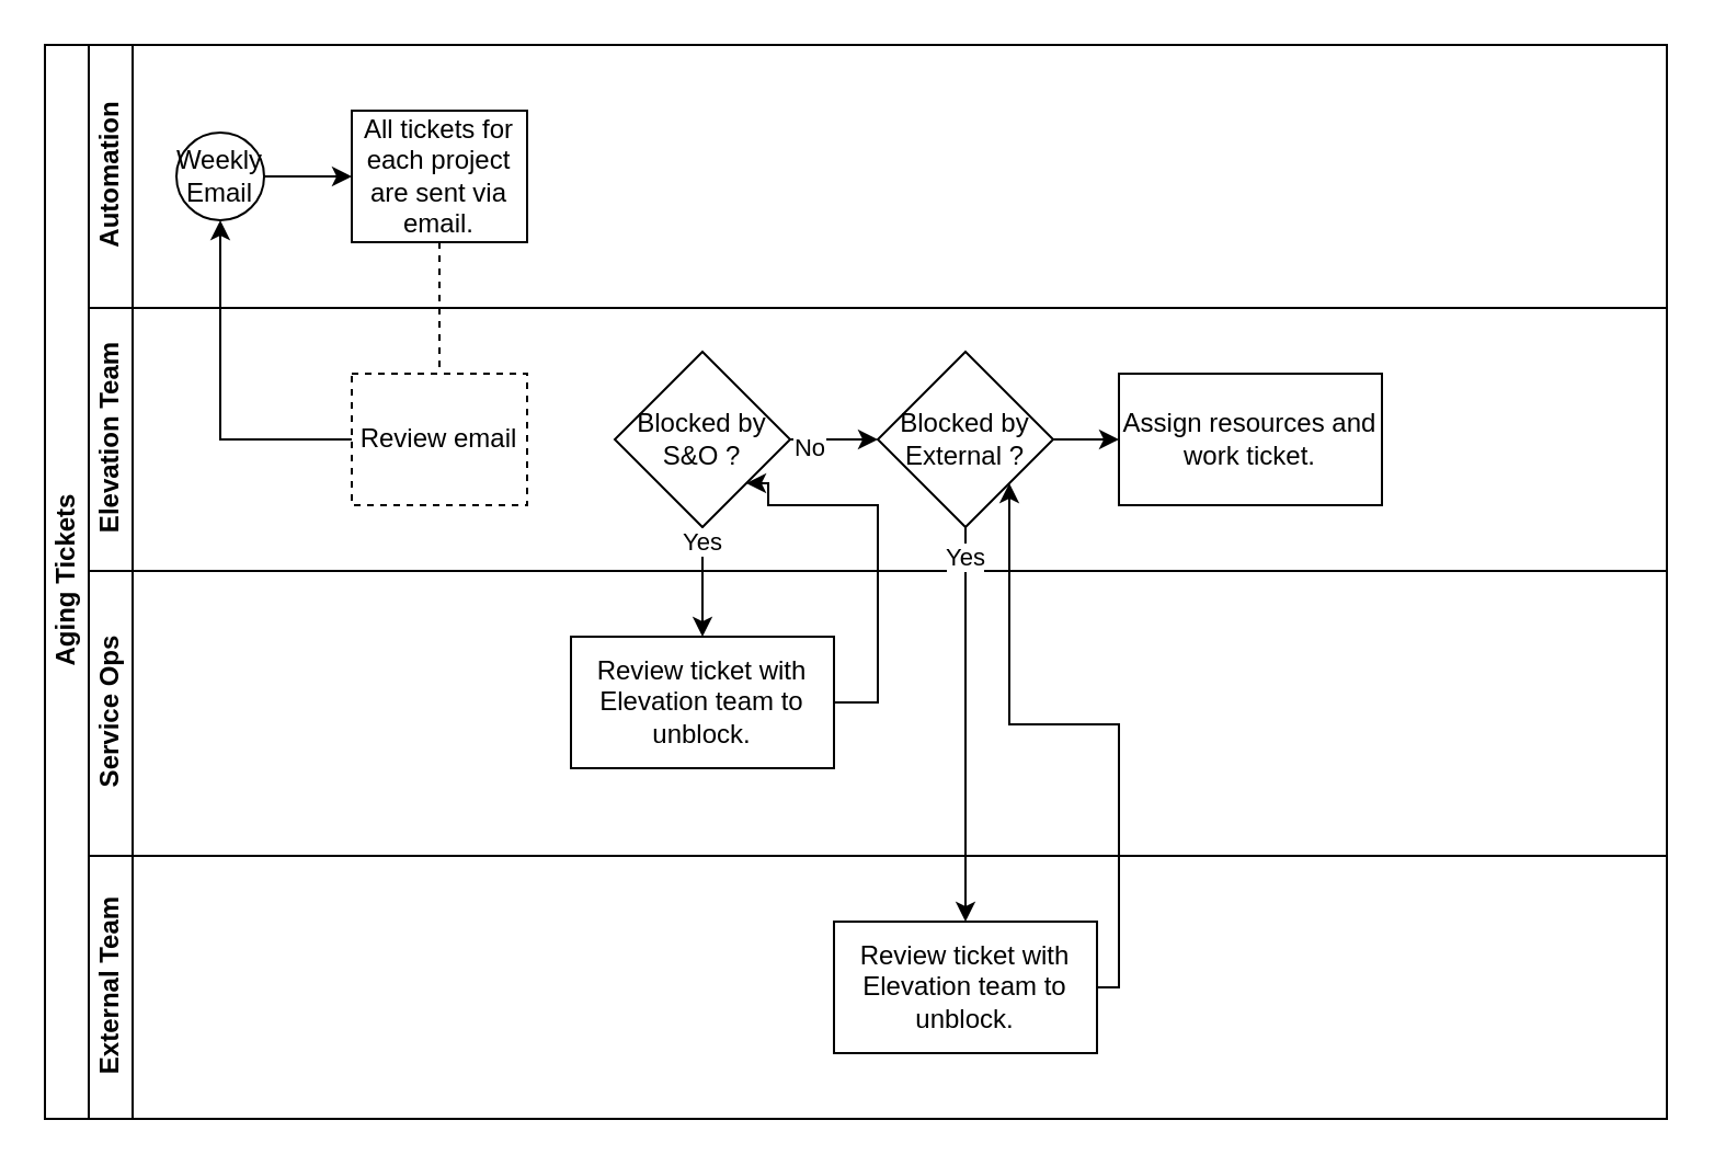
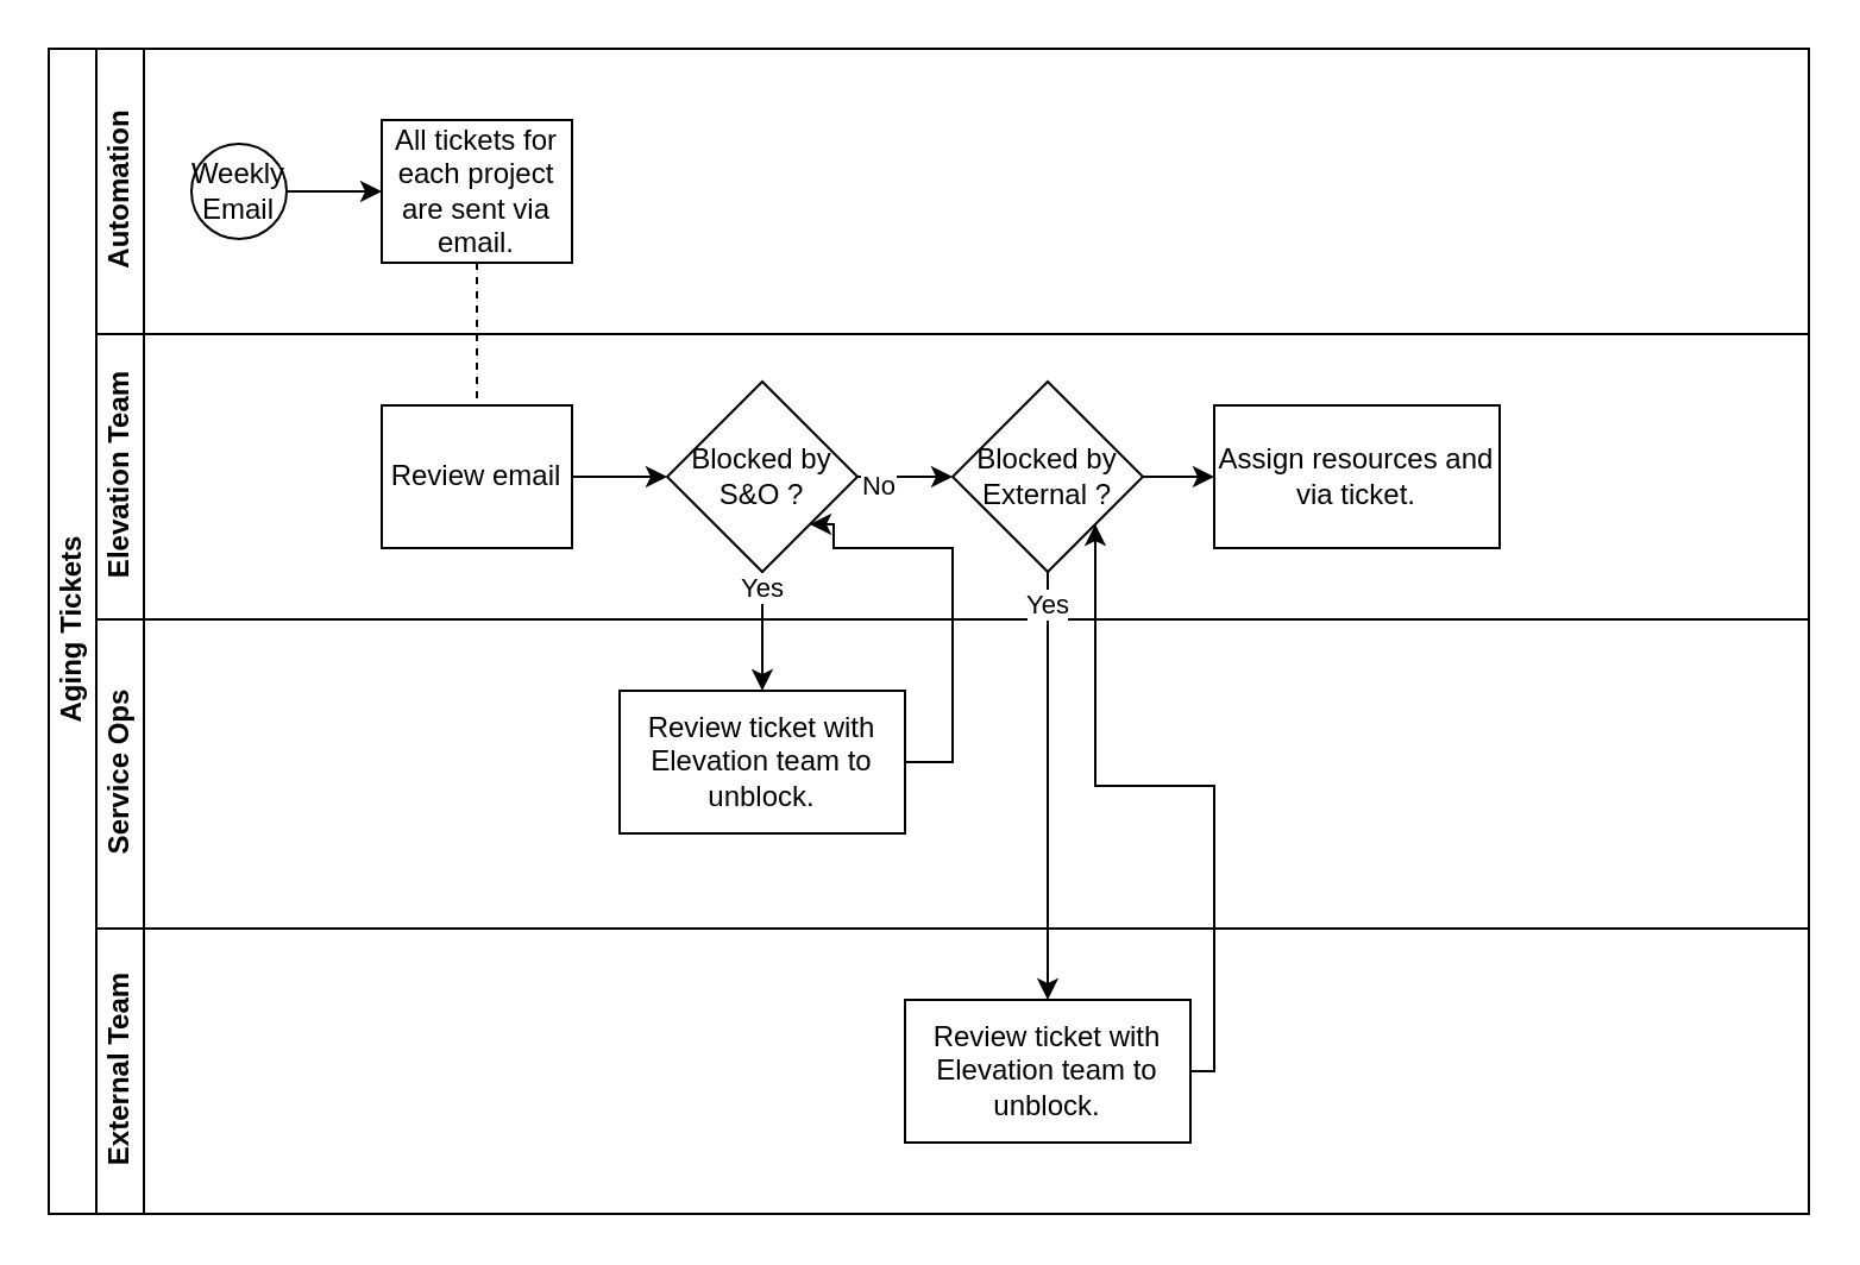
  <mxCell id="0" />
  <mxCell id="1" parent="0" />
  <mxCell id="2" value="Aging Tickets" style="swimlane;html=1;childLayout=stackLayout;resizeParent=1;resizeParentMax=0;horizontal=0;startSize=20;horizontalStack=0;" parent="1" vertex="1"><mxGeometry x="20" y="20" width="740" height="490" as="geometry" /></mxCell>
  <mxCell id="3" value="" style="edgeStyle=orthogonalEdgeStyle;rounded=0;orthogonalLoop=1;jettySize=auto;html=1;dashed=1;endArrow=none;endFill=0;" parent="2" source="7" target="10" edge="1"><mxGeometry relative="1" as="geometry" /></mxCell>
  <mxCell id="4" value="Automation" style="swimlane;html=1;startSize=20;horizontal=0;" parent="2" vertex="1"><mxGeometry x="20" width="720" height="120" as="geometry" /></mxCell>
  <mxCell id="5" value="" style="edgeStyle=orthogonalEdgeStyle;rounded=0;orthogonalLoop=1;jettySize=auto;html=1;" parent="4" source="6" target="7" edge="1"><mxGeometry relative="1" as="geometry" /></mxCell>
  <mxCell id="6" value="Weekly Email" style="ellipse;whiteSpace=wrap;html=1;" parent="4" vertex="1"><mxGeometry x="40" y="40" width="40" height="40" as="geometry" /></mxCell>
  <mxCell id="7" value="All tickets for each project are sent via email." style="rounded=0;whiteSpace=wrap;html=1;fontFamily=Helvetica;fontSize=12;fontColor=#000000;align=center;" parent="4" vertex="1"><mxGeometry x="120" y="30" width="80" height="60" as="geometry" /></mxCell>
  <mxCell id="8" value="Elevation Team" style="swimlane;html=1;startSize=20;horizontal=0;" parent="2" vertex="1"><mxGeometry x="20" y="120" width="720" height="120" as="geometry" /></mxCell>
- <mxCell id="9" value="" style="edgeStyle=orthogonalEdgeStyle;rounded=0;orthogonalLoop=1;jettySize=auto;html=1;endArrow=classic;endFill=1;" parent="8" source="10" target="6" edge="1"><mxGeometry relative="1" as="geometry" /></mxCell>
- <mxCell id="10" value="Review email" style="rounded=0;whiteSpace=wrap;html=1;fontFamily=Helvetica;fontSize=12;fontColor=#000000;align=center;dashed=1;" parent="8" vertex="1"><mxGeometry x="120" y="30" width="80" height="60" as="geometry" /></mxCell>
+ <mxCell id="9" value="" style="edgeStyle=orthogonalEdgeStyle;rounded=0;orthogonalLoop=1;jettySize=auto;html=1;endArrow=classic;endFill=1;" parent="8" source="10" target="13" edge="1"><mxGeometry relative="1" as="geometry" /></mxCell>
+ <mxCell id="10" value="Review email" style="rounded=0;whiteSpace=wrap;html=1;fontFamily=Helvetica;fontSize=12;fontColor=#000000;align=center;" parent="8" vertex="1"><mxGeometry x="120" y="30" width="80" height="60" as="geometry" /></mxCell>
  <mxCell id="11" value="" style="edgeStyle=orthogonalEdgeStyle;rounded=0;orthogonalLoop=1;jettySize=auto;html=1;" edge="1" parent="8" source="13" target="15"><mxGeometry relative="1" as="geometry" /></mxCell>
  <mxCell id="12" value="No" style="edgeLabel;html=1;align=center;verticalAlign=middle;resizable=0;points=[];" vertex="1" connectable="0" parent="11"><mxGeometry x="-0.6" y="-3" relative="1" as="geometry"><mxPoint as="offset" /></mxGeometry></mxCell>
  <mxCell id="13" value="Blocked by S&amp;amp;O ?" style="rhombus;whiteSpace=wrap;html=1;fontFamily=Helvetica;fontSize=12;fontColor=#000000;align=center;" parent="8" vertex="1"><mxGeometry x="240" y="20" width="80" height="80" as="geometry" /></mxCell>
  <mxCell id="14" value="" style="edgeStyle=orthogonalEdgeStyle;rounded=0;orthogonalLoop=1;jettySize=auto;html=1;" edge="1" parent="8" source="15" target="16"><mxGeometry relative="1" as="geometry" /></mxCell>
  <mxCell id="15" value="Blocked by External ?" style="rhombus;whiteSpace=wrap;html=1;fontFamily=Helvetica;fontSize=12;fontColor=#000000;align=center;" vertex="1" parent="8"><mxGeometry x="360" y="20" width="80" height="80" as="geometry" /></mxCell>
- <mxCell id="16" value="Assign resources and work ticket." style="whiteSpace=wrap;html=1;fontColor=#000000;" vertex="1" parent="8"><mxGeometry x="470" y="30" width="120" height="60" as="geometry" /></mxCell>
+ <mxCell id="16" value="Assign resources and via ticket." style="whiteSpace=wrap;html=1;fontColor=#000000;" vertex="1" parent="8"><mxGeometry x="470" y="30" width="120" height="60" as="geometry" /></mxCell>
  <mxCell id="17" value="Service Ops" style="swimlane;html=1;startSize=20;horizontal=0;" parent="2" vertex="1"><mxGeometry x="20" y="240" width="720" height="130" as="geometry" /></mxCell>
  <mxCell id="18" value="Review ticket with Elevation team to unblock." style="whiteSpace=wrap;html=1;fontColor=#000000;" vertex="1" parent="17"><mxGeometry x="220" y="30" width="120" height="60" as="geometry" /></mxCell>
  <mxCell id="19" value="External Team" style="swimlane;html=1;startSize=20;horizontal=0;" vertex="1" parent="2"><mxGeometry x="20" y="370" width="720" height="120" as="geometry" /></mxCell>
  <mxCell id="20" value="Review ticket with Elevation team to unblock." style="whiteSpace=wrap;html=1;fontColor=#000000;" vertex="1" parent="19"><mxGeometry x="340" y="30" width="120" height="60" as="geometry" /></mxCell>
  <mxCell id="21" value="Yes" style="edgeStyle=orthogonalEdgeStyle;rounded=0;orthogonalLoop=1;jettySize=auto;html=1;" edge="1" parent="2" source="13" target="18"><mxGeometry x="-0.714" relative="1" as="geometry"><mxPoint as="offset" /></mxGeometry></mxCell>
  <mxCell id="22" value="" style="edgeStyle=orthogonalEdgeStyle;rounded=0;orthogonalLoop=1;jettySize=auto;html=1;" edge="1" parent="2" source="15" target="20"><mxGeometry relative="1" as="geometry" /></mxCell>
  <mxCell id="23" value="Yes" style="edgeLabel;html=1;align=center;verticalAlign=middle;resizable=0;points=[];" vertex="1" connectable="0" parent="22"><mxGeometry x="-0.861" y="-1" relative="1" as="geometry"><mxPoint as="offset" /></mxGeometry></mxCell>
  <mxCell id="24" style="edgeStyle=orthogonalEdgeStyle;rounded=0;orthogonalLoop=1;jettySize=auto;html=1;entryX=1;entryY=1;entryDx=0;entryDy=0;" edge="1" parent="2" source="20" target="15"><mxGeometry relative="1" as="geometry"><Array as="points"><mxPoint x="490" y="430" /><mxPoint x="490" y="310" /><mxPoint x="440" y="310" /></Array></mxGeometry></mxCell>
  <mxCell id="25" style="edgeStyle=orthogonalEdgeStyle;rounded=0;orthogonalLoop=1;jettySize=auto;html=1;entryX=1;entryY=1;entryDx=0;entryDy=0;" edge="1" parent="2" source="18" target="13"><mxGeometry relative="1" as="geometry"><Array as="points"><mxPoint x="380" y="300" /><mxPoint x="380" y="210" /><mxPoint x="330" y="210" /><mxPoint x="330" y="200" /></Array></mxGeometry></mxCell>
